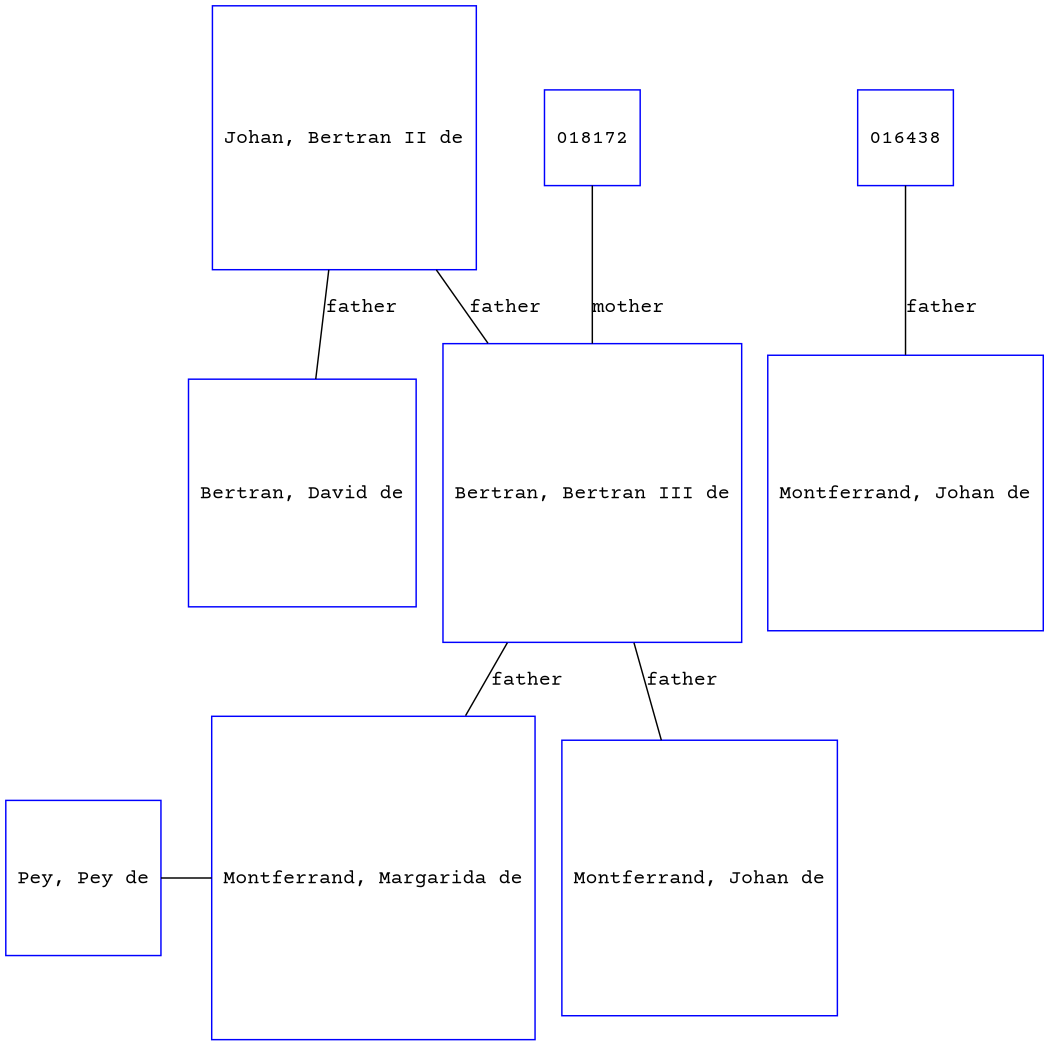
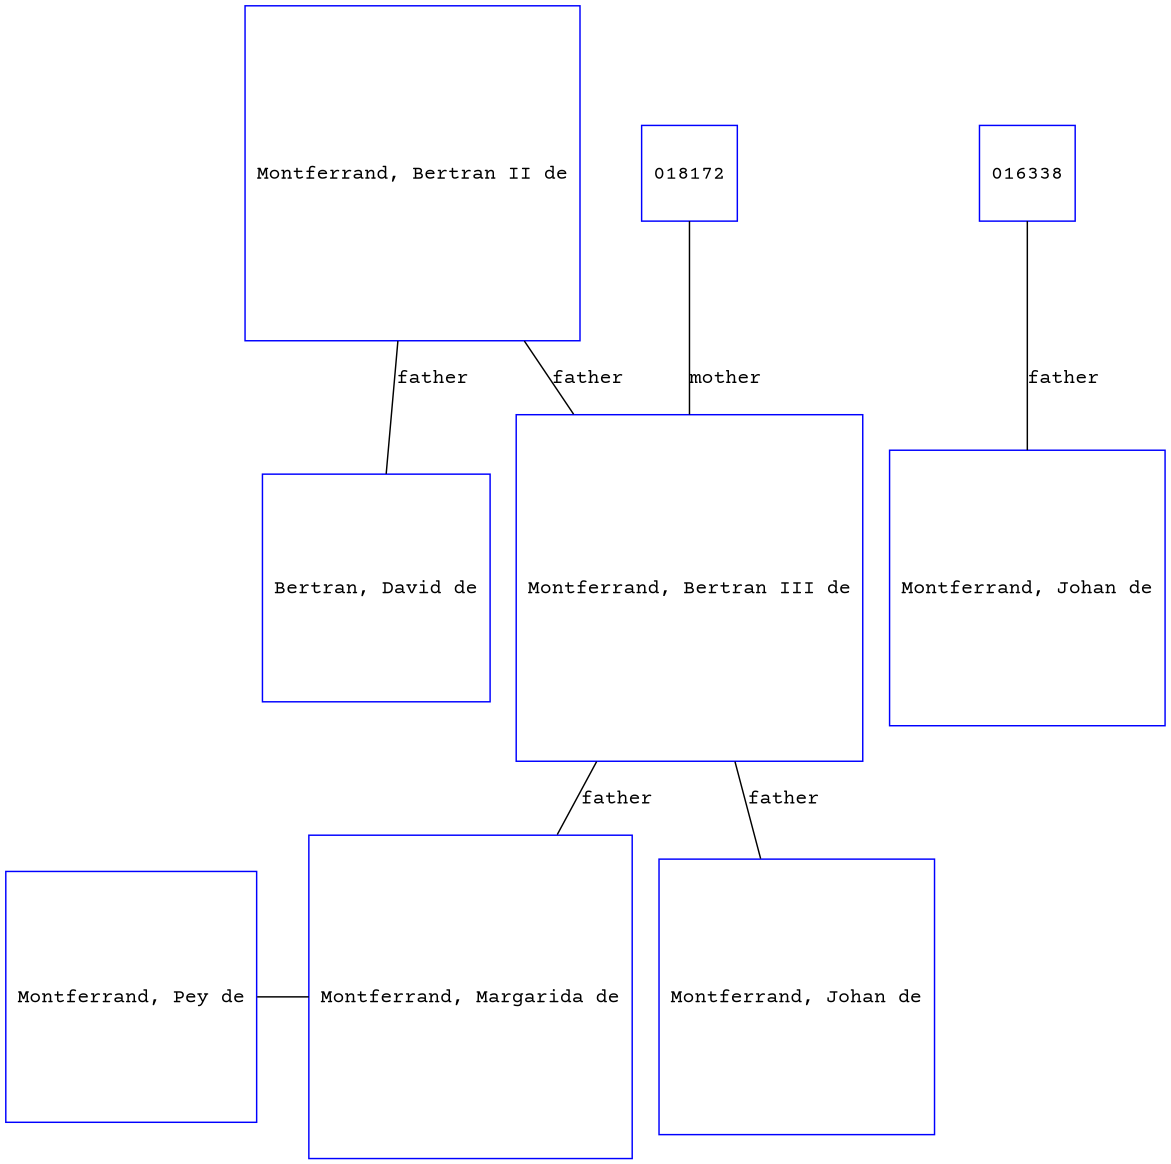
  digraph {
    fontname="Courier Prime"
    node [color=blue fontname="Courier Prime" regular=1 shape=box]
    edge [dir=none fontname="Courier Prime" arrowsize=0.0]
-   n1 [label="Pey, Pey de"]
+   n1 [label="Montferrand, Pey de"]
    n2 [label="Montferrand, Margarida de"]
-   n3 [label=016438]
+   n3 [label=016338]
    n4 [label="Montferrand, Johan de"]
-   n5 [label="Johan, Bertran II de"]
-   n6 [label="Bertran, Bertran III de"]
+   n5 [label="Montferrand, Bertran II de"]
+   n6 [label="Montferrand, Bertran III de"]
    n7 [label="Bertran, David de"]
    n8 [label="Montferrand, Johan de"]
    n9 [label=018172]
    subgraph sub_1 {
      rank=same
      n1
      n2
    }
    n1 -> n2 [arrowsize=""]
    n3 -> n4 [label=father]
    n5 -> n6 [label=father]
    n5 -> n7 [label=father]
    n6 -> n2 [label=father]
    n6 -> n8 [label=father]
    n9 -> n6 [label=mother]
  }
